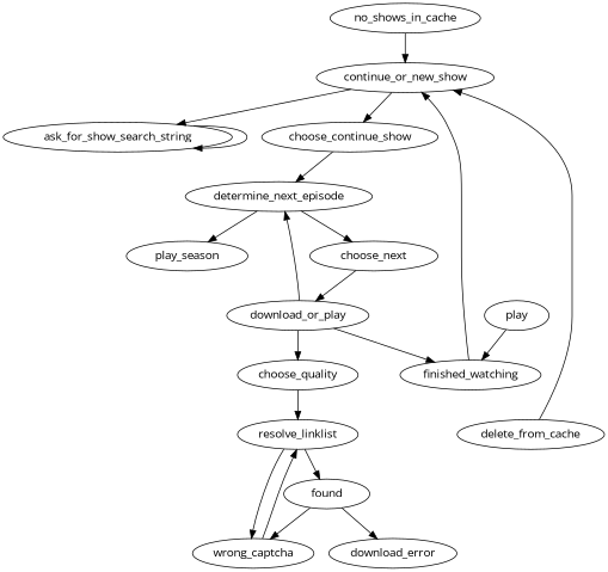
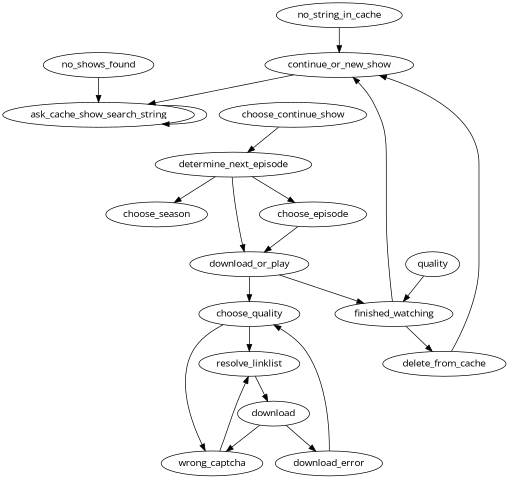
  digraph {
    fontname="Open Sans"
    node [fontname="Open Sans"]
    edge [fontname="Open Sans"]
    continue_or_new_show
-   ask_for_show_search_string
+   ask_for_show_search_string [label=ask_cache_show_search_string]
    choose_continue_show
    determine_next_episode
-   no_shows_in_cache
-   choose_season [label=play_season]
-   choose_episode [label=choose_next]
+   no_shows_in_cache [label=no_string_in_cache]
+   choose_season
+   choose_episode
    download_or_play
    choose_quality
    finished_watching
    resolve_linklist
-   play
+   play [label=quality]
+   no_shows_found
    wrong_captcha
-   download [label=found]
+   download
    delete_from_cache
    download_error
    continue_or_new_show -> ask_for_show_search_string
-   continue_or_new_show -> choose_continue_show
    ask_for_show_search_string -> ask_for_show_search_string
    choose_continue_show -> determine_next_episode
    determine_next_episode -> choose_season
    determine_next_episode -> choose_episode
-   download_or_play -> determine_next_episode
+   determine_next_episode -> download_or_play
    no_shows_in_cache -> continue_or_new_show
    choose_episode -> download_or_play
    download_or_play -> choose_quality
    download_or_play -> finished_watching
    choose_quality -> resolve_linklist
    finished_watching -> continue_or_new_show
-   resolve_linklist -> wrong_captcha
+   finished_watching -> delete_from_cache
+   choose_quality -> wrong_captcha
    resolve_linklist -> download
    play -> finished_watching
+   no_shows_found -> ask_for_show_search_string
    wrong_captcha -> resolve_linklist
    download -> wrong_captcha
    download -> download_error
    delete_from_cache -> continue_or_new_show
+   download_error -> choose_quality
  }
